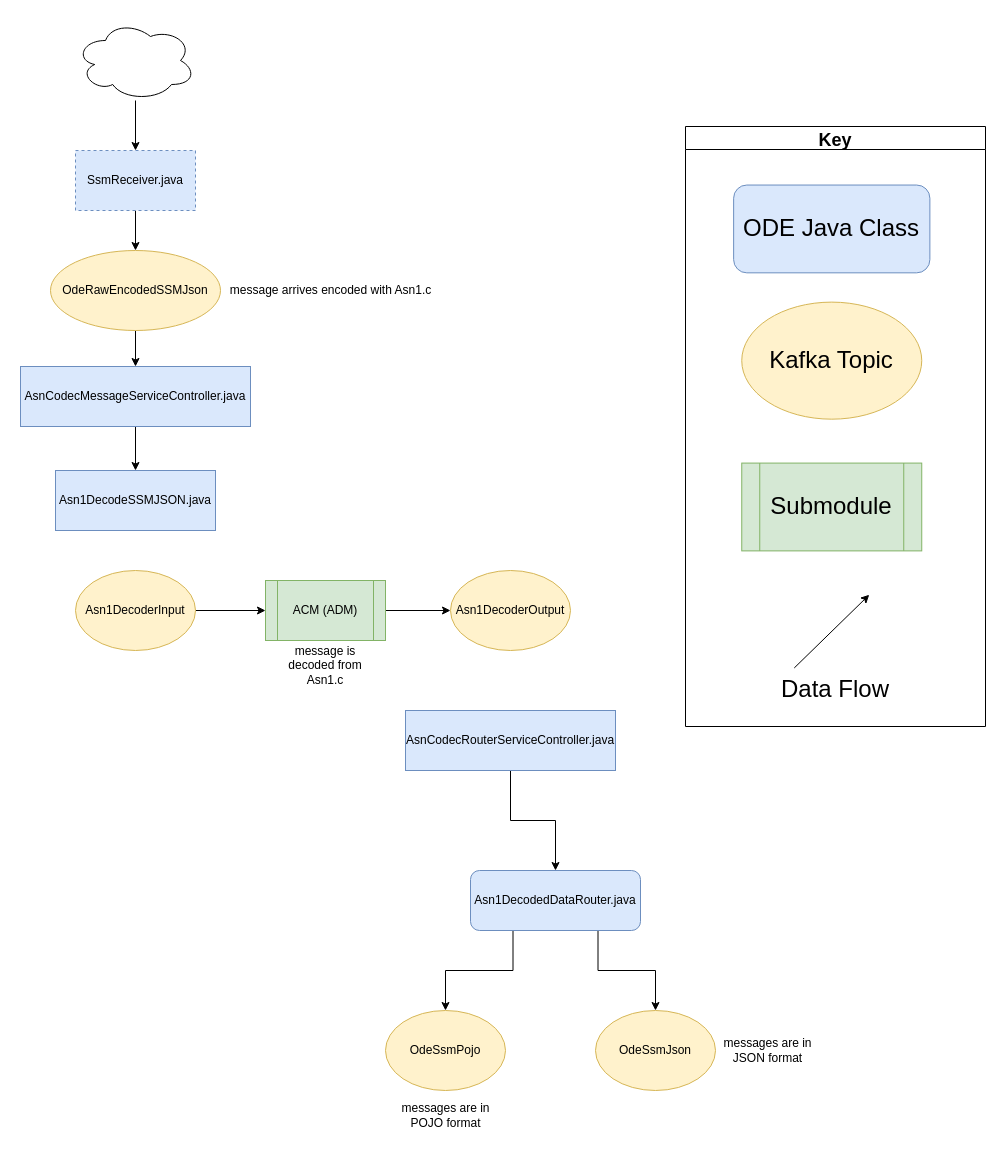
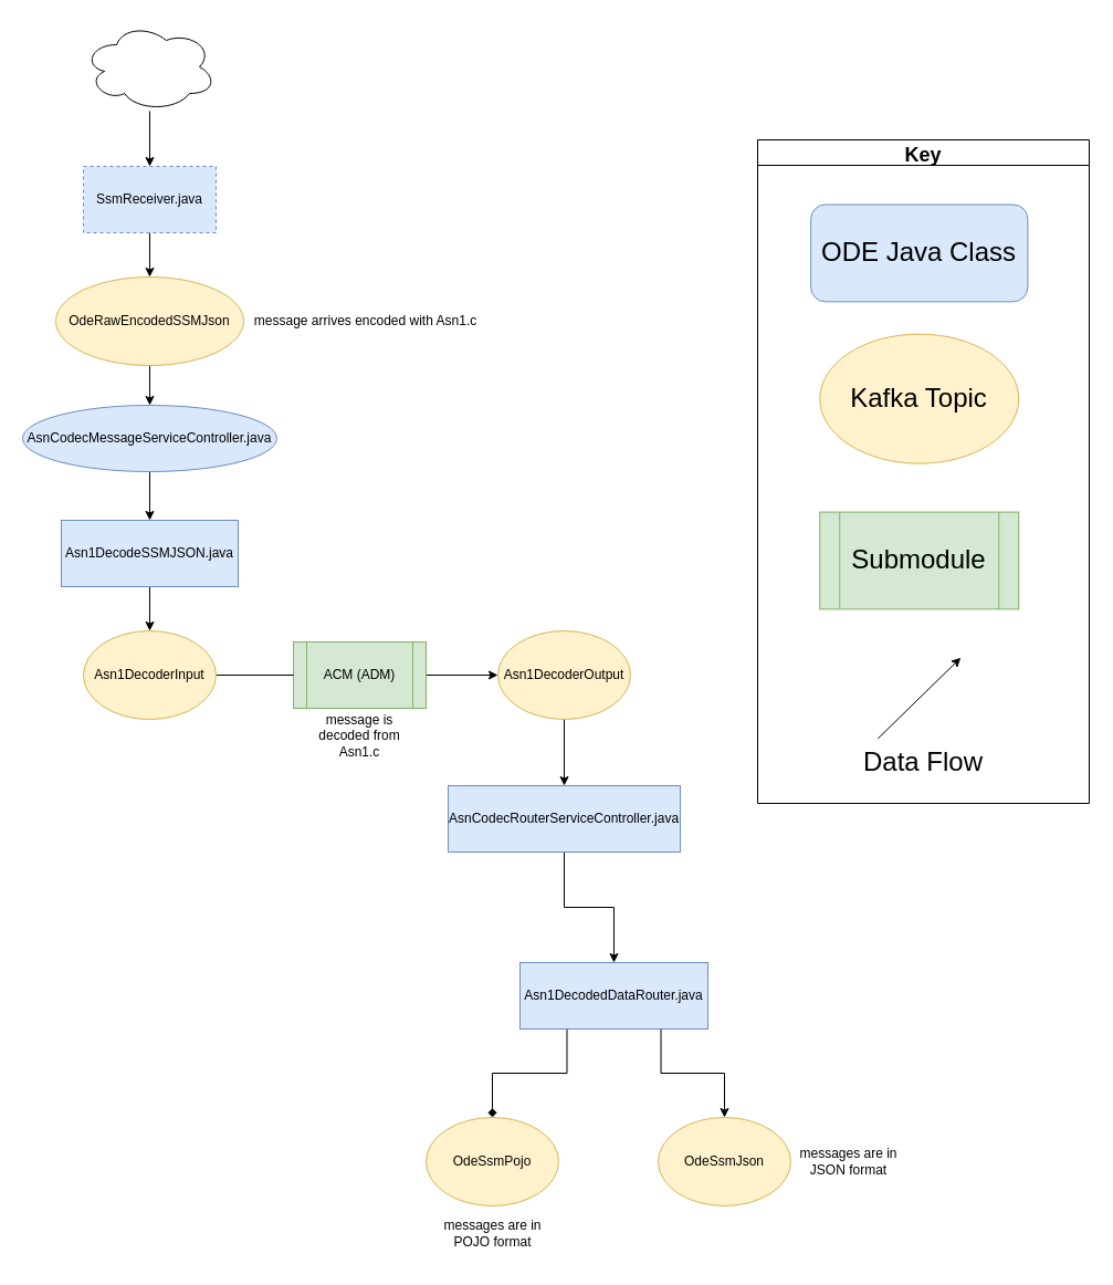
  <mxCell id="0" />
  <mxCell id="1" parent="0" />
- <mxCell id="2" style="edgeStyle=orthogonalEdgeStyle;rounded=0;orthogonalLoop=1;jettySize=auto;html=1;exitX=0.25;exitY=1;exitDx=0;exitDy=0;" parent="1" source="4" target="29" edge="1"><mxGeometry relative="1" as="geometry" /></mxCell>
+ <mxCell id="2" style="edgeStyle=orthogonalEdgeStyle;rounded=0;orthogonalLoop=1;jettySize=auto;html=1;exitX=0.25;exitY=1;exitDx=0;exitDy=0;endArrow=diamond;" parent="1" source="4" target="29" edge="1"><mxGeometry relative="1" as="geometry" /></mxCell>
  <mxCell id="3" style="edgeStyle=orthogonalEdgeStyle;rounded=0;orthogonalLoop=1;jettySize=auto;html=1;exitX=0.75;exitY=1;exitDx=0;exitDy=0;" parent="1" source="4" target="30" edge="1"><mxGeometry relative="1" as="geometry" /></mxCell>
- <mxCell id="4" value="Asn1DecodedDataRouter.java" style="whiteSpace=wrap;html=1;fillColor=#dae8fc;strokeColor=#6c8ebf;rounded=1;" parent="1" vertex="1"><mxGeometry x="470" y="870" width="170" height="60" as="geometry" /></mxCell>
+ <mxCell id="4" value="Asn1DecodedDataRouter.java" style="rounded=0;whiteSpace=wrap;html=1;fillColor=#dae8fc;strokeColor=#6c8ebf;" parent="1" vertex="1"><mxGeometry x="470" y="870" width="170" height="60" as="geometry" /></mxCell>
  <mxCell id="5" style="edgeStyle=orthogonalEdgeStyle;rounded=0;orthogonalLoop=1;jettySize=auto;html=1;entryX=0;entryY=0.5;entryDx=0;entryDy=0;" parent="1" source="6" target="12" edge="1"><mxGeometry relative="1" as="geometry" /></mxCell>
  <mxCell id="6" value="ACM (ADM)" style="shape=process;whiteSpace=wrap;html=1;backgroundOutline=1;fillColor=#d5e8d4;strokeColor=#82b366;" parent="1" vertex="1"><mxGeometry x="265" y="580" width="120" height="60" as="geometry" /></mxCell>
  <mxCell id="7" style="edgeStyle=orthogonalEdgeStyle;rounded=0;orthogonalLoop=1;jettySize=auto;html=1;" parent="1" source="8" target="18" edge="1"><mxGeometry relative="1" as="geometry" /></mxCell>
- <mxCell id="8" value="AsnCodecMessageServiceController.java" style="rounded=0;whiteSpace=wrap;html=1;fillColor=#dae8fc;strokeColor=#6c8ebf;" parent="1" vertex="1"><mxGeometry x="20" y="366" width="230" height="60" as="geometry" /></mxCell>
- <mxCell id="9" style="edgeStyle=orthogonalEdgeStyle;rounded=0;orthogonalLoop=1;jettySize=auto;html=1;entryX=0;entryY=0.5;entryDx=0;entryDy=0;" parent="1" source="10" target="6" edge="1"><mxGeometry relative="1" as="geometry" /></mxCell>
+ <mxCell id="8" value="AsnCodecMessageServiceController.java" style="ellipse;whiteSpace=wrap;html=1;fillColor=#dae8fc;strokeColor=#6c8ebf;" parent="1" vertex="1"><mxGeometry x="20" y="366" width="230" height="60" as="geometry" /></mxCell>
+ <mxCell id="9" style="edgeStyle=orthogonalEdgeStyle;rounded=0;orthogonalLoop=1;jettySize=auto;html=1;entryX=0;entryY=0.5;entryDx=0;entryDy=0;endArrow=none;" parent="1" source="10" target="6" edge="1"><mxGeometry relative="1" as="geometry" /></mxCell>
  <mxCell id="10" value="Asn1DecoderInput" style="ellipse;whiteSpace=wrap;html=1;fillColor=#fff2cc;strokeColor=#d6b656;" parent="1" vertex="1"><mxGeometry x="75" y="570" width="120" height="80" as="geometry" /></mxCell>
+ <mxCell id="11" style="edgeStyle=orthogonalEdgeStyle;rounded=0;orthogonalLoop=1;jettySize=auto;html=1;" parent="1" source="12" target="20" edge="1"><mxGeometry relative="1" as="geometry" /></mxCell>
  <mxCell id="12" value="Asn1DecoderOutput" style="ellipse;whiteSpace=wrap;html=1;fillColor=#fff2cc;strokeColor=#d6b656;" parent="1" vertex="1"><mxGeometry x="450" y="570" width="120" height="80" as="geometry" /></mxCell>
  <mxCell id="13" style="edgeStyle=orthogonalEdgeStyle;rounded=0;orthogonalLoop=1;jettySize=auto;html=1;entryX=0.5;entryY=0;entryDx=0;entryDy=0;" parent="1" source="14" target="16" edge="1"><mxGeometry relative="1" as="geometry" /></mxCell>
  <mxCell id="14" value="SsmReceiver.java" style="rounded=0;whiteSpace=wrap;html=1;fillColor=#dae8fc;strokeColor=#6c8ebf;dashed=1;" parent="1" vertex="1"><mxGeometry x="75" y="150" width="120" height="60" as="geometry" /></mxCell>
  <mxCell id="15" style="edgeStyle=orthogonalEdgeStyle;rounded=0;orthogonalLoop=1;jettySize=auto;html=1;" parent="1" source="16" target="8" edge="1"><mxGeometry relative="1" as="geometry" /></mxCell>
  <mxCell id="16" value="OdeRawEncodedSSMJson" style="ellipse;whiteSpace=wrap;html=1;fillColor=#fff2cc;strokeColor=#d6b656;" parent="1" vertex="1"><mxGeometry x="50" y="250" width="170" height="80" as="geometry" /></mxCell>
+ <mxCell id="17" style="edgeStyle=orthogonalEdgeStyle;rounded=0;orthogonalLoop=1;jettySize=auto;html=1;entryX=0.5;entryY=0;entryDx=0;entryDy=0;" parent="1" source="18" target="10" edge="1"><mxGeometry relative="1" as="geometry" /></mxCell>
  <mxCell id="18" value="Asn1DecodeSSMJSON.java" style="rounded=0;whiteSpace=wrap;html=1;fillColor=#dae8fc;strokeColor=#6c8ebf;" parent="1" vertex="1"><mxGeometry x="55" y="470" width="160" height="60" as="geometry" /></mxCell>
  <mxCell id="19" style="edgeStyle=orthogonalEdgeStyle;rounded=0;orthogonalLoop=1;jettySize=auto;html=1;entryX=0.5;entryY=0;entryDx=0;entryDy=0;exitX=0.5;exitY=1;exitDx=0;exitDy=0;" parent="1" source="20" target="4" edge="1"><mxGeometry relative="1" as="geometry" /></mxCell>
  <mxCell id="20" value="AsnCodecRouterServiceController.java" style="rounded=0;whiteSpace=wrap;html=1;fillColor=#dae8fc;strokeColor=#6c8ebf;" parent="1" vertex="1"><mxGeometry x="405" y="710" width="210" height="60" as="geometry" /></mxCell>
  <mxCell id="21" style="edgeStyle=orthogonalEdgeStyle;rounded=0;orthogonalLoop=1;jettySize=auto;html=1;" parent="1" source="22" target="14" edge="1"><mxGeometry relative="1" as="geometry" /></mxCell>
  <mxCell id="22" value="" style="ellipse;shape=cloud;whiteSpace=wrap;html=1;" parent="1" vertex="1"><mxGeometry x="75" y="20" width="120" height="80" as="geometry" /></mxCell>
  <mxCell id="23" value="" style="group" parent="1" vertex="1" connectable="0"><mxGeometry x="685" y="126" width="300" height="600" as="geometry" /></mxCell>
  <mxCell id="24" value="&lt;font style=&quot;font-size: 24px&quot;&gt;Submodule&lt;/font&gt;" style="shape=process;whiteSpace=wrap;html=1;backgroundOutline=1;fillColor=#d5e8d4;strokeColor=#82b366;labelBackgroundColor=none;" parent="23" vertex="1"><mxGeometry x="56.25" y="336.585" width="180" height="87.805" as="geometry" /></mxCell>
  <mxCell id="25" value="Key" style="swimlane;labelBackgroundColor=none;fontSize=18;" parent="23" vertex="1"><mxGeometry width="300.0" height="600" as="geometry" /></mxCell>
  <mxCell id="26" value="" style="endArrow=classic;html=1;rounded=0;labelBackgroundColor=none;" parent="25" edge="1"><mxGeometry width="50" height="50" relative="1" as="geometry"><mxPoint x="108.75" y="541.463" as="sourcePoint" /><mxPoint x="183.75" y="468.293" as="targetPoint" /></mxGeometry></mxCell>
  <mxCell id="27" value="&lt;font style=&quot;font-size: 24px&quot;&gt;Kafka Topic&lt;/font&gt;" style="ellipse;whiteSpace=wrap;html=1;fillColor=#fff2cc;strokeColor=#d6b656;labelBackgroundColor=none;" parent="25" vertex="1"><mxGeometry x="56.25" y="175.61" width="180" height="117.073" as="geometry" /></mxCell>
  <mxCell id="28" value="&lt;font style=&quot;font-size: 24px&quot;&gt;ODE Java Class&lt;/font&gt;" style="rounded=1;whiteSpace=wrap;html=1;fillColor=#dae8fc;strokeColor=#6c8ebf;labelBackgroundColor=none;" parent="25" vertex="1"><mxGeometry x="48.13" y="58.54" width="196.25" height="87.8" as="geometry" /></mxCell>
  <mxCell id="29" value="OdeSsmPojo" style="ellipse;whiteSpace=wrap;html=1;fillColor=#fff2cc;strokeColor=#d6b656;" parent="1" vertex="1"><mxGeometry x="385" width="120" height="80" as="geometry" y="1010" /></mxCell>
  <mxCell id="30" value="OdeSsmJson" style="ellipse;whiteSpace=wrap;html=1;fillColor=#fff2cc;strokeColor=#d6b656;" parent="1" vertex="1"><mxGeometry x="595" width="120" height="80" as="geometry" y="1010" /></mxCell>
  <mxCell id="31" value="message arrives encoded with Asn1.c" style="text;html=1;align=center;verticalAlign=middle;resizable=0;points=[];autosize=1;strokeColor=none;fillColor=none;" parent="1" vertex="1"><mxGeometry x="220" y="280" width="220" height="20" as="geometry" /></mxCell>
  <mxCell id="32" value="message is decoded from Asn1.c" style="text;html=1;strokeColor=none;fillColor=none;align=center;verticalAlign=middle;whiteSpace=wrap;rounded=0;" parent="1" vertex="1"><mxGeometry x="270" y="640" width="110" height="50" as="geometry" /></mxCell>
  <mxCell id="33" value="&lt;font style=&quot;font-size: 24px&quot;&gt;Data Flow&lt;/font&gt;" style="text;html=1;strokeColor=none;fillColor=none;align=center;verticalAlign=middle;whiteSpace=wrap;rounded=0;labelBackgroundColor=none;" parent="1" vertex="1"><mxGeometry x="775" y="667.46" width="120" height="43.9" as="geometry" /></mxCell>
  <mxCell id="34" value="messages are in JSON format" style="text;html=1;strokeColor=none;fillColor=none;align=center;verticalAlign=middle;whiteSpace=wrap;rounded=0;" parent="1" vertex="1"><mxGeometry x="715" y="1025" width="105" height="50" as="geometry" /></mxCell>
  <mxCell id="35" value="messages are in POJO format" style="text;html=1;strokeColor=none;fillColor=none;align=center;verticalAlign=middle;whiteSpace=wrap;rounded=0;" parent="1" vertex="1"><mxGeometry x="392.5" y="1090" width="105" height="50" as="geometry" /></mxCell>
